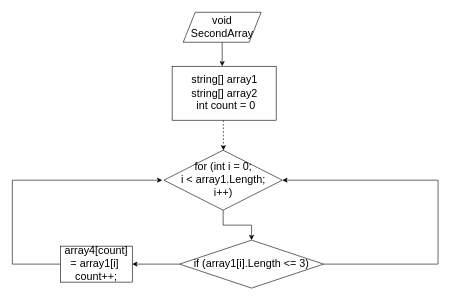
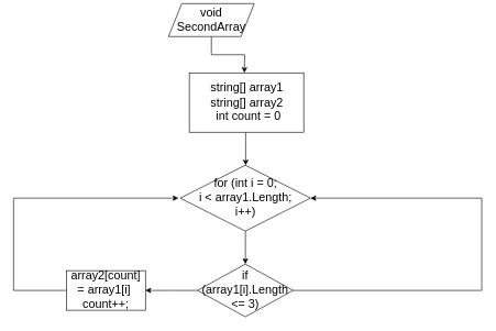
  <mxCell id="0" />
  <mxCell id="1" parent="0" />
  <mxCell id="2" value="" style="edgeStyle=orthogonalEdgeStyle;rounded=0;orthogonalLoop=1;jettySize=auto;html=1;" parent="1" source="4" edge="1"><mxGeometry relative="1" as="geometry"><mxPoint x="220" y="440" as="targetPoint" /></mxGeometry></mxCell>
  <mxCell id="3" style="edgeStyle=orthogonalEdgeStyle;rounded=0;orthogonalLoop=1;jettySize=auto;html=1;entryX=1;entryY=0.5;entryDx=0;entryDy=0;" parent="1" source="4" edge="1" target="8"><mxGeometry relative="1" as="geometry"><mxPoint x="620" y="360" as="targetPoint" /><Array as="points"><mxPoint x="730" y="440" /><mxPoint x="730" y="300" /></Array></mxGeometry></mxCell>
- <mxCell id="4" value="if (array1[i].Length &amp;lt;= 3)" style="rhombus;whiteSpace=wrap;html=1;fontSize=18;" parent="1" vertex="1"><mxGeometry x="299" y="400" width="240" height="80" as="geometry" /></mxCell>
- <mxCell id="5" value="" style="edgeStyle=orthogonalEdgeStyle;rounded=0;orthogonalLoop=1;jettySize=auto;html=1;dashed=1;" parent="1" source="6" target="8" edge="1"><mxGeometry relative="1" as="geometry"><Array as="points"><mxPoint x="372" y="210" /><mxPoint x="372" y="210" /></Array></mxGeometry></mxCell>
+ <mxCell id="4" value="if (array1[i].Length &amp;lt;= 3)" style="rhombus;whiteSpace=wrap;html=1;fontSize=18;" parent="1" vertex="1"><mxGeometry x="299" y="400" width="145" height="80" as="geometry" /></mxCell>
+ <mxCell id="5" value="" style="edgeStyle=orthogonalEdgeStyle;rounded=0;orthogonalLoop=1;jettySize=auto;html=1;" parent="1" source="6" target="8" edge="1"><mxGeometry relative="1" as="geometry"><Array as="points"><mxPoint x="372" y="210" /><mxPoint x="372" y="210" /></Array></mxGeometry></mxCell>
  <mxCell id="6" value="&lt;span style=&quot;font-family: &amp;#34;helvetica&amp;#34; ; font-size: 18px&quot;&gt;string[] array1&lt;br&gt;string[] array2&lt;br&gt;&lt;/span&gt;&lt;span style=&quot;font-family: &amp;#34;helvetica&amp;#34; ; font-size: 18px&quot;&gt;&amp;nbsp;int count = 0&lt;/span&gt;" style="rounded=0;whiteSpace=wrap;html=1;" parent="1" vertex="1"><mxGeometry x="286.5" y="110" width="173.5" height="90" as="geometry" /></mxCell>
  <mxCell id="7" style="edgeStyle=orthogonalEdgeStyle;rounded=0;orthogonalLoop=1;jettySize=auto;html=1;entryX=0.5;entryY=0;entryDx=0;entryDy=0;" parent="1" source="8" target="4" edge="1"><mxGeometry relative="1" as="geometry" /></mxCell>
  <mxCell id="8" value="&lt;font style=&quot;font-size: 18px&quot;&gt;for (int i = 0;&lt;br&gt;i &amp;lt; array1.Length;&lt;br&gt;i++)&lt;br&gt;&lt;/font&gt;" style="rhombus;whiteSpace=wrap;html=1;rounded=0;" parent="1" vertex="1"><mxGeometry x="272.75" y="250" width="197.5" height="100" as="geometry" /></mxCell>
  <mxCell id="9" style="edgeStyle=orthogonalEdgeStyle;rounded=0;orthogonalLoop=1;jettySize=auto;html=1;" edge="1" parent="1" source="10"><mxGeometry relative="1" as="geometry"><mxPoint x="270" y="300" as="targetPoint" /><Array as="points"><mxPoint x="20" y="440" /></Array></mxGeometry></mxCell>
- <mxCell id="10" value="&lt;font style=&quot;font-size: 18px&quot;&gt;array4[count] = array1[i]&amp;nbsp;&lt;br&gt;count++;&lt;br&gt;&lt;/font&gt;" style="rounded=0;whiteSpace=wrap;html=1;" parent="1" vertex="1"><mxGeometry x="100" y="410" width="120" height="60" as="geometry" /></mxCell>
+ <mxCell id="10" value="&lt;font style=&quot;font-size: 18px&quot;&gt;array2[count] = array1[i]&amp;nbsp;&lt;br&gt;count++;&lt;br&gt;&lt;/font&gt;" style="rounded=0;whiteSpace=wrap;html=1;" parent="1" vertex="1"><mxGeometry x="100" y="410" width="120" height="60" as="geometry" /></mxCell>
  <mxCell id="11" style="edgeStyle=orthogonalEdgeStyle;rounded=0;orthogonalLoop=1;jettySize=auto;html=1;" parent="1" source="12" edge="1"><mxGeometry relative="1" as="geometry"><mxPoint x="370" y="110" as="targetPoint" /></mxGeometry></mxCell>
- <mxCell id="12" value="&lt;font style=&quot;font-size: 18px&quot;&gt;void SecondArray&lt;/font&gt;" style="shape=parallelogram;perimeter=parallelogramPerimeter;whiteSpace=wrap;html=1;fixedSize=1;" parent="1" vertex="1"><mxGeometry x="305" y="20" width="130" height="50" as="geometry" /></mxCell>
+ <mxCell id="12" value="&lt;font style=&quot;font-size: 18px&quot;&gt;void SecondArray&lt;/font&gt;" style="shape=parallelogram;perimeter=parallelogramPerimeter;whiteSpace=wrap;html=1;fixedSize=1;" parent="1" vertex="1"><mxGeometry x="255" y="5" width="130" height="50" as="geometry" /></mxCell>
